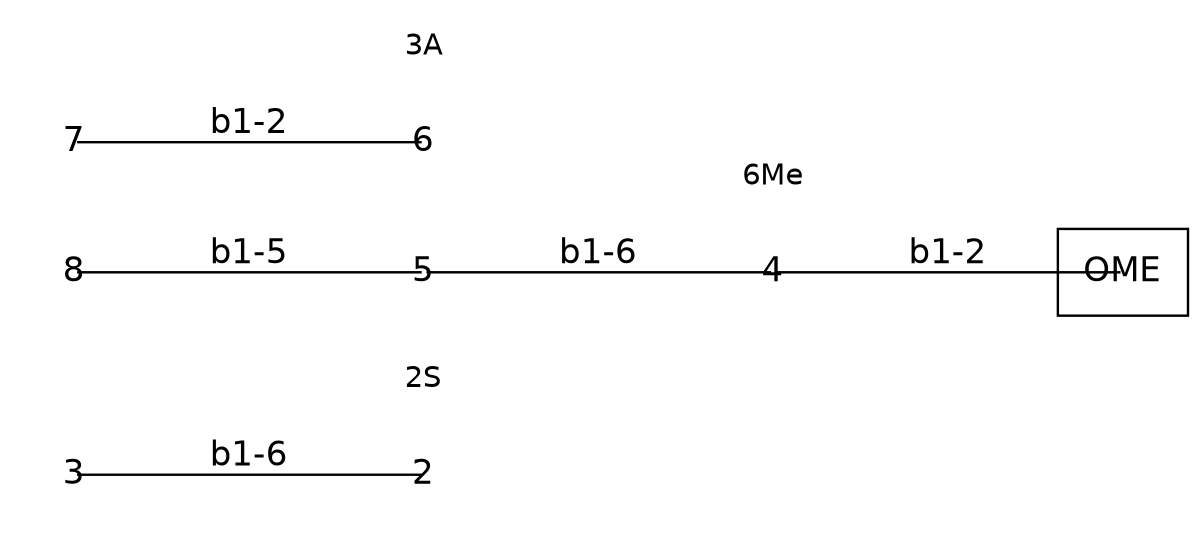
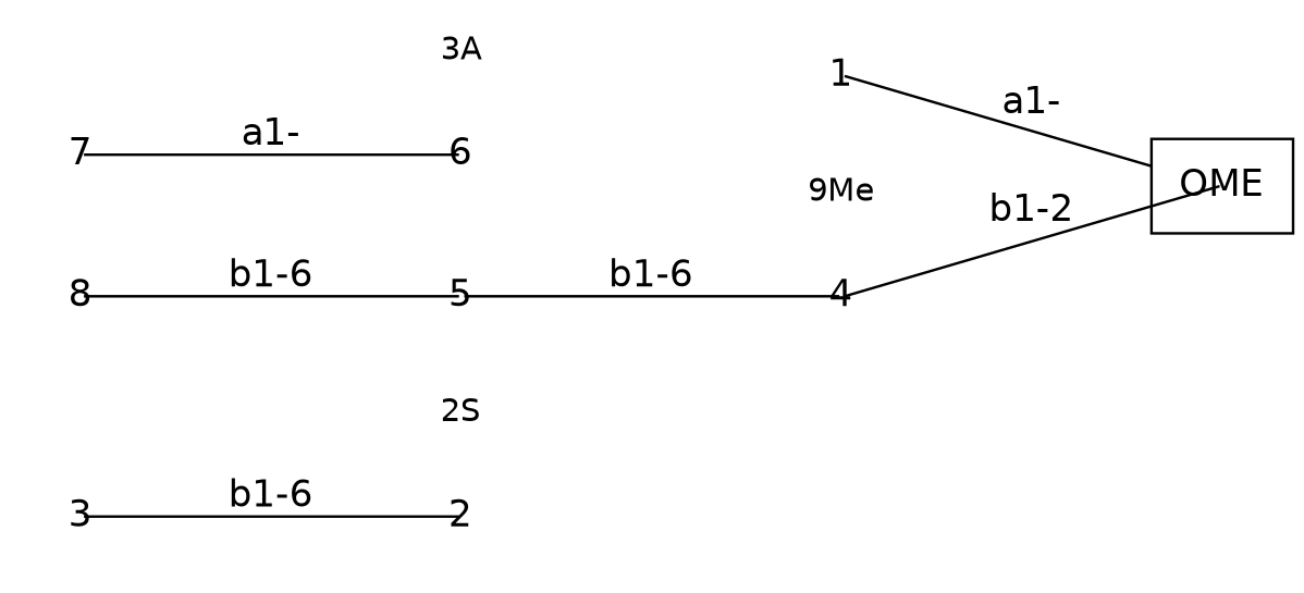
  graph {
    nodesep=0.05
    rankdir=LR
    ranksep=0.8
    splines=false
    node [fixedsize=true fontname=DejaVuSans labelfontsize=12 scale=true shape=none]
    edge [fontname=DejaVuSans labelangle=320.0 labeldistance=1.2 labelfontsize=12 headclip=false tailclip=false]
    2 [height=0.7]
    n2 [fontsize=12 height=0.3 label="2S" labelloc=b shape=plaintext]
    4 [height=0.7]
-   n4 [fontsize=12 height=0.3 label="6Me" labelloc=b shape=plaintext]
+   n4 [fontsize=12 height=0.3 label="9Me" labelloc=b shape=plaintext]
    6 [height=0.7]
    n6 [fontsize=12 height=0.3 label="3A" labelloc=b shape=plaintext]
    n7 [label=OME shape=box]
+   1 [height=0.7]
    3 [height=0.7]
    5 [height=0.7]
    7 [height=0.7]
    8 [height=0.7]
    subgraph sub_1 {
      rank=same
      2
      n2
    }
    subgraph sub_2 {
      nodesep=0.2
      2
      n2
    }
    subgraph sub_3 {
      rank=same
      4
      n4
    }
    subgraph sub_4 {
      nodesep=0.2
      4
      n4
    }
    subgraph sub_5 {
      rank=same
      6
      n6
    }
    subgraph sub_6 {
      nodesep=0.2
      6
      n6
    }
    n2 -- 2 [style=invis headclip="" tailclip=""]
    4 -- n7 [label="b1-2"]
    n4 -- 4 [style=invis headclip="" tailclip=""]
    n6 -- 6 [style=invis headclip="" tailclip=""]
+   1 -- n7 [headclip=true label="a1-"]
    3 -- 2 [label="b1-6"]
    5 -- 4 [label="b1-6"]
-   7 -- 6 [label="b1-2"]
-   8 -- 5 [label="b1-5"]
+   7 -- 6 [label="a1-"]
+   8 -- 5 [label="b1-6"]
  }
